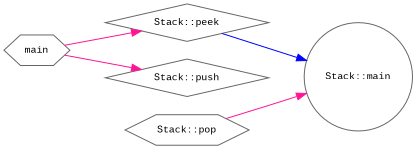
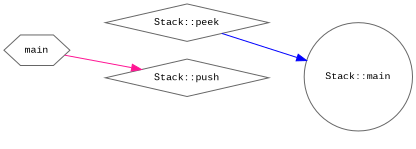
  digraph {
    fontname="Liberation Mono"
    rankdir=LR
    node [color=grey40 fillcolor=white fontname="Liberation Mono" fontsize=10 shape=hexagon style=filled]
    edge [color=deeppink fontname="Liberation Mono" fontsize=10 labelfontname=Helvetica labelfontsize=10 style=solid]
    n1 [color=gray40 fontcolor=black height=0.2 label=main width=0.4]
    n2 [height=0.2 label="Stack::peek" shape=diamond width=0.4]
    n3 [height=0.2 label="Stack::push" shape=diamond width=0.4]
    n4 [height=0.2 label="Stack::main" shape=circle width=0.4]
-   n5 [height=0.2 label="Stack::pop" width=0.4]
-   n1 -> n2
    n1 -> n3
    n2 -> n4 [color=blue]
-   n5 -> n4
  }
